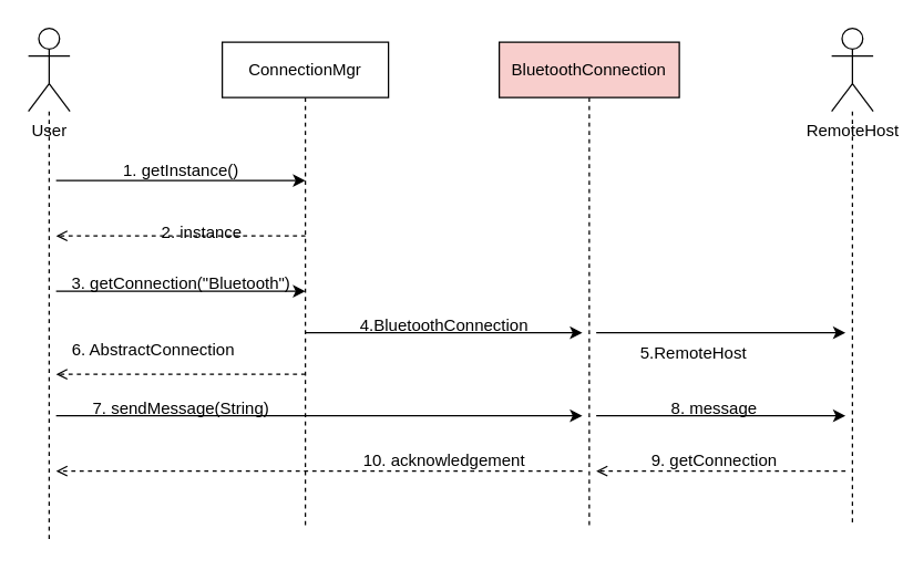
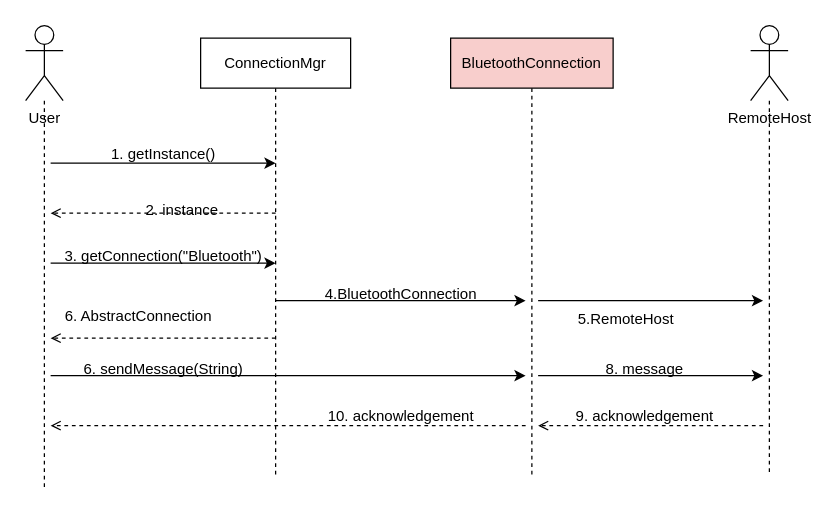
  <mxCell id="0" />
  <mxCell id="1" parent="0" />
  <mxCell id="2" style="edgeStyle=orthogonalEdgeStyle;rounded=0;orthogonalLoop=1;jettySize=auto;html=1;dashed=1;endArrow=none;endFill=0;" edge="1" parent="1" source="3"><mxGeometry relative="1" as="geometry"><mxPoint x="35" y="390" as="targetPoint" /><Array as="points"><mxPoint x="35" y="390" /></Array></mxGeometry></mxCell>
  <mxCell id="3" value="User" style="shape=umlActor;verticalLabelPosition=bottom;verticalAlign=top;html=1;outlineConnect=0;" vertex="1" parent="1"><mxGeometry x="20" y="20" width="30" height="60" as="geometry" /></mxCell>
  <mxCell id="4" style="edgeStyle=orthogonalEdgeStyle;rounded=0;orthogonalLoop=1;jettySize=auto;html=1;dashed=1;endArrow=none;endFill=0;" edge="1" parent="1" source="5"><mxGeometry relative="1" as="geometry"><mxPoint x="615" y="380" as="targetPoint" /></mxGeometry></mxCell>
  <mxCell id="5" value="RemoteHost" style="shape=umlActor;verticalLabelPosition=bottom;verticalAlign=top;html=1;outlineConnect=0;" vertex="1" parent="1"><mxGeometry x="600" y="20" width="30" height="60" as="geometry" /></mxCell>
  <mxCell id="6" style="edgeStyle=orthogonalEdgeStyle;rounded=0;orthogonalLoop=1;jettySize=auto;html=1;dashed=1;endArrow=none;endFill=0;" edge="1" parent="1" source="7"><mxGeometry relative="1" as="geometry"><mxPoint x="220" y="380" as="targetPoint" /></mxGeometry></mxCell>
  <mxCell id="7" value="ConnectionMgr" style="rounded=0;whiteSpace=wrap;html=1;" vertex="1" parent="1"><mxGeometry x="160" y="30" width="120" height="40" as="geometry" /></mxCell>
  <mxCell id="8" style="edgeStyle=orthogonalEdgeStyle;rounded=0;orthogonalLoop=1;jettySize=auto;html=1;dashed=1;endArrow=none;endFill=0;" edge="1" parent="1" source="9"><mxGeometry relative="1" as="geometry"><mxPoint x="425" y="380" as="targetPoint" /></mxGeometry></mxCell>
  <mxCell id="9" value="BluetoothConnection" style="rounded=0;whiteSpace=wrap;html=1;fillColor=#f8cecc;" vertex="1" parent="1"><mxGeometry x="360" y="30" width="130" height="40" as="geometry" /></mxCell>
  <mxCell id="10" value="" style="endArrow=classic;html=1;rounded=0;" edge="1" parent="1"><mxGeometry width="50" height="50" relative="1" as="geometry"><mxPoint x="40" y="130" as="sourcePoint" /><mxPoint x="220" y="130" as="targetPoint" /></mxGeometry></mxCell>
  <mxCell id="11" value="1. getInstance()" style="text;html=1;align=center;verticalAlign=middle;resizable=0;points=[];autosize=1;strokeColor=none;fillColor=none;" vertex="1" parent="1"><mxGeometry x="75" y="108" width="110" height="30" as="geometry" /></mxCell>
  <mxCell id="12" value="" style="endArrow=open;html=1;rounded=0;dashed=1;endFill=0;" edge="1" parent="1"><mxGeometry width="50" height="50" relative="1" as="geometry"><mxPoint x="220" y="170" as="sourcePoint" /><mxPoint x="40" y="170" as="targetPoint" /><Array as="points"><mxPoint x="140" y="170" /></Array></mxGeometry></mxCell>
  <mxCell id="13" value="2. instance" style="text;html=1;align=center;verticalAlign=middle;resizable=0;points=[];autosize=1;strokeColor=none;fillColor=none;" vertex="1" parent="1"><mxGeometry x="105" y="153" width="80" height="30" as="geometry" /></mxCell>
  <mxCell id="14" value="" style="endArrow=classic;html=1;rounded=0;" edge="1" parent="1"><mxGeometry width="50" height="50" relative="1" as="geometry"><mxPoint x="40" y="210" as="sourcePoint" /><mxPoint x="220" y="210" as="targetPoint" /></mxGeometry></mxCell>
  <mxCell id="15" value="3. getConnection(&quot;Bluetooth&quot;)" style="text;html=1;align=center;verticalAlign=middle;resizable=0;points=[];autosize=1;strokeColor=none;fillColor=none;" vertex="1" parent="1"><mxGeometry x="40" y="190" width="180" height="30" as="geometry" /></mxCell>
  <mxCell id="16" value="" style="endArrow=classic;html=1;rounded=0;endFill=1;" edge="1" parent="1"><mxGeometry width="50" height="50" relative="1" as="geometry"><mxPoint x="220" y="240" as="sourcePoint" /><mxPoint x="420" y="240" as="targetPoint" /></mxGeometry></mxCell>
  <mxCell id="17" value="4.BluetoothConnection" style="text;html=1;align=center;verticalAlign=middle;resizable=0;points=[];autosize=1;strokeColor=none;fillColor=none;" vertex="1" parent="1"><mxGeometry x="250" y="220" width="140" height="30" as="geometry" /></mxCell>
  <mxCell id="18" value="" style="endArrow=classic;html=1;rounded=0;endFill=1;" edge="1" parent="1"><mxGeometry width="50" height="50" relative="1" as="geometry"><mxPoint x="430" y="240" as="sourcePoint" /><mxPoint x="610" y="240" as="targetPoint" /></mxGeometry></mxCell>
  <mxCell id="19" value="5.RemoteHost" style="text;html=1;align=center;verticalAlign=middle;resizable=0;points=[];autosize=1;strokeColor=none;fillColor=none;" vertex="1" parent="1"><mxGeometry x="450" y="240" width="100" height="30" as="geometry" /></mxCell>
  <mxCell id="20" value="" style="endArrow=open;html=1;rounded=0;dashed=1;endFill=0;" edge="1" parent="1"><mxGeometry width="50" height="50" relative="1" as="geometry"><mxPoint x="220" y="270" as="sourcePoint" /><mxPoint x="40" y="270" as="targetPoint" /><Array as="points"><mxPoint x="160" y="270" /></Array></mxGeometry></mxCell>
  <mxCell id="21" value="6. AbstractConnection" style="text;html=1;align=center;verticalAlign=middle;resizable=0;points=[];autosize=1;strokeColor=none;fillColor=none;" vertex="1" parent="1"><mxGeometry x="40" y="238" width="140" height="30" as="geometry" /></mxCell>
- <mxCell id="22" value="7. sendMessage(String)" style="text;html=1;align=center;verticalAlign=middle;resizable=0;points=[];autosize=1;strokeColor=none;fillColor=none;" vertex="1" parent="1"><mxGeometry x="55" y="280" width="150" height="30" as="geometry" /></mxCell>
+ <mxCell id="22" value="6. sendMessage(String)" style="text;html=1;align=center;verticalAlign=middle;resizable=0;points=[];autosize=1;strokeColor=none;fillColor=none;" vertex="1" parent="1"><mxGeometry x="55" y="280" width="150" height="30" as="geometry" /></mxCell>
  <mxCell id="23" value="" style="endArrow=classic;html=1;rounded=0;" edge="1" parent="1"><mxGeometry width="50" height="50" relative="1" as="geometry"><mxPoint x="40" y="300" as="sourcePoint" /><mxPoint x="420" y="300" as="targetPoint" /></mxGeometry></mxCell>
  <mxCell id="24" value="" style="endArrow=classic;html=1;rounded=0;endFill=1;" edge="1" parent="1"><mxGeometry width="50" height="50" relative="1" as="geometry"><mxPoint x="430" y="300" as="sourcePoint" /><mxPoint x="610" y="300" as="targetPoint" /></mxGeometry></mxCell>
  <mxCell id="25" value="8. message" style="text;html=1;align=center;verticalAlign=middle;resizable=0;points=[];autosize=1;strokeColor=none;fillColor=none;" vertex="1" parent="1"><mxGeometry x="470" y="280" width="90" height="30" as="geometry" /></mxCell>
  <mxCell id="26" value="" style="endArrow=open;html=1;rounded=0;dashed=1;endFill=0;" edge="1" parent="1"><mxGeometry width="50" height="50" relative="1" as="geometry"><mxPoint x="610" y="340" as="sourcePoint" /><mxPoint x="430" y="340" as="targetPoint" /><Array as="points"><mxPoint x="530" y="340" /></Array></mxGeometry></mxCell>
- <mxCell id="27" value="9. getConnection" style="text;html=1;align=center;verticalAlign=middle;resizable=0;points=[];autosize=1;strokeColor=none;fillColor=none;" vertex="1" parent="1"><mxGeometry x="450" y="318" width="130" height="30" as="geometry" /></mxCell>
+ <mxCell id="27" value="9. acknowledgement" style="text;html=1;align=center;verticalAlign=middle;resizable=0;points=[];autosize=1;strokeColor=none;fillColor=none;" vertex="1" parent="1"><mxGeometry x="450" y="318" width="130" height="30" as="geometry" /></mxCell>
  <mxCell id="28" value="" style="endArrow=open;html=1;rounded=0;dashed=1;endFill=0;" edge="1" parent="1"><mxGeometry width="50" height="50" relative="1" as="geometry"><mxPoint x="420" y="340" as="sourcePoint" /><mxPoint x="40" y="340" as="targetPoint" /><Array as="points"><mxPoint x="340" y="340" /></Array></mxGeometry></mxCell>
  <mxCell id="29" value="10. acknowledgement" style="text;html=1;align=center;verticalAlign=middle;resizable=0;points=[];autosize=1;strokeColor=none;fillColor=none;" vertex="1" parent="1"><mxGeometry x="250" y="318" width="140" height="30" as="geometry" /></mxCell>
